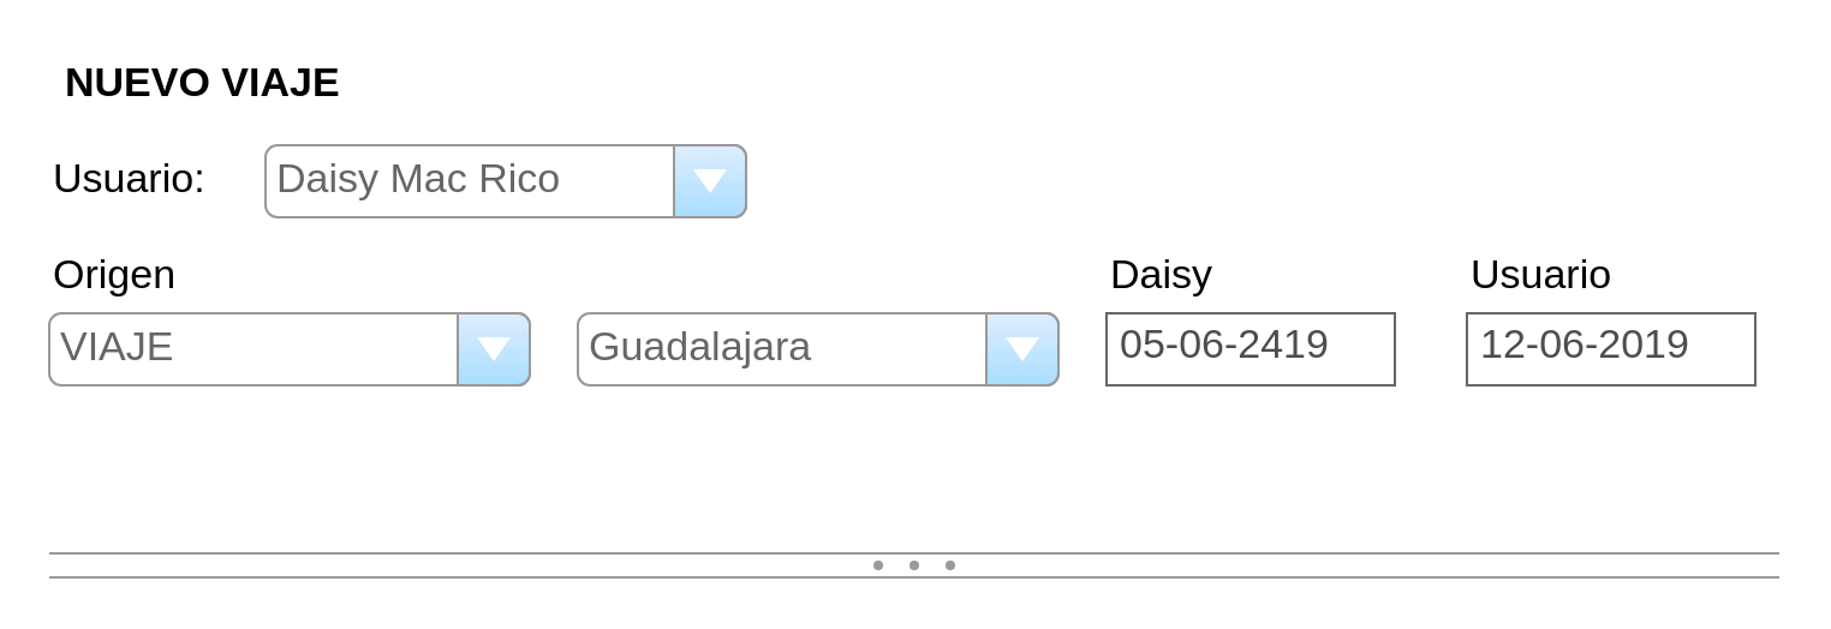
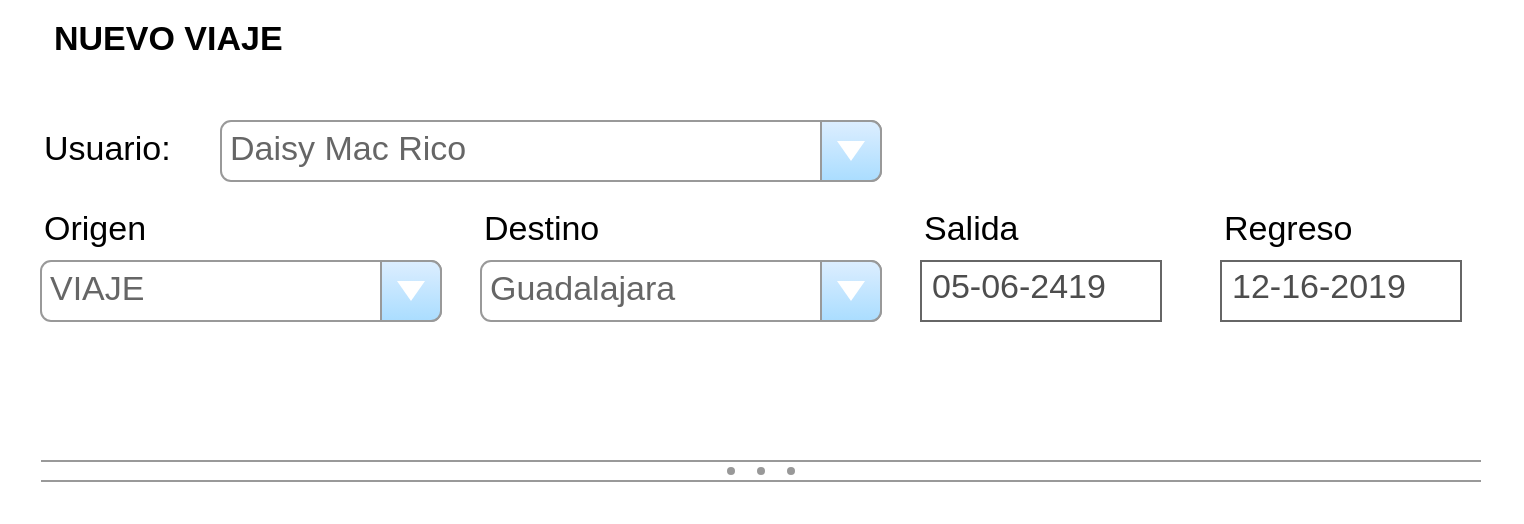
  <mxCell id="0" />
  <mxCell id="1" parent="0" />
- <mxCell id="2" value="Daisy Mac Rico" style="strokeWidth=1;shadow=0;dashed=0;align=center;html=1;shape=mxgraph.mockup.forms.comboBox;strokeColor=#999999;fillColor=#ddeeff;align=left;fillColor2=#aaddff;mainText=;fontColor=#666666;fontSize=17;spacingLeft=3;" vertex="1" parent="1"><mxGeometry x="110" y="60" width="200" height="30" as="geometry" /></mxCell>
+ <mxCell id="2" value="Daisy Mac Rico" style="strokeWidth=1;shadow=0;dashed=0;align=center;html=1;shape=mxgraph.mockup.forms.comboBox;strokeColor=#999999;fillColor=#ddeeff;align=left;fillColor2=#aaddff;mainText=;fontColor=#666666;fontSize=17;spacingLeft=3;" vertex="1" parent="1"><mxGeometry x="110" y="60" width="330" height="30" as="geometry" /></mxCell>
  <mxCell id="3" value="&lt;span style=&quot;font-weight: normal&quot;&gt;Usuario:&lt;/span&gt;" style="shape=rectangle;strokeColor=none;fillColor=none;linkText=;fontSize=17;fontColor=#000000;fontStyle=1;html=1;align=left;" vertex="1" parent="1"><mxGeometry x="20" y="60" width="80" height="30" as="geometry" /></mxCell>
- <mxCell id="4" value="NUEVO VIAJE" style="shape=rectangle;strokeColor=none;fillColor=none;linkText=;fontSize=17;fontColor=#000000;fontStyle=1;html=1;align=left;" vertex="1" parent="1"><mxGeometry x="25" y="20" width="150" height="30" as="geometry" /></mxCell>
+ <mxCell id="4" value="NUEVO VIAJE" style="shape=rectangle;strokeColor=none;fillColor=none;linkText=;fontSize=17;fontColor=#000000;fontStyle=1;html=1;align=left;" vertex="1" parent="1"><mxGeometry x="25" y="5" width="150" height="30" as="geometry" /></mxCell>
  <mxCell id="5" value="VIAJE" style="strokeWidth=1;shadow=0;dashed=0;align=center;html=1;shape=mxgraph.mockup.forms.comboBox;strokeColor=#999999;fillColor=#ddeeff;align=left;fillColor2=#aaddff;mainText=;fontColor=#666666;fontSize=17;spacingLeft=3;" vertex="1" parent="1"><mxGeometry x="20" y="130" width="200" height="30" as="geometry" /></mxCell>
- <mxCell id="6" value="&lt;span style=&quot;font-weight: normal&quot;&gt;Daisy&lt;/span&gt;" style="shape=rectangle;strokeColor=none;fillColor=none;linkText=;fontSize=17;fontColor=#000000;fontStyle=1;html=1;align=left;" vertex="1" parent="1"><mxGeometry x="460" y="100" width="130" height="30" as="geometry" /></mxCell>
+ <mxCell id="6" value="&lt;span style=&quot;font-weight: normal&quot;&gt;Salida&lt;/span&gt;" style="shape=rectangle;strokeColor=none;fillColor=none;linkText=;fontSize=17;fontColor=#000000;fontStyle=1;html=1;align=left;" vertex="1" parent="1"><mxGeometry x="460" y="100" width="130" height="30" as="geometry" /></mxCell>
  <mxCell id="7" value="05-06-2419" style="strokeWidth=1;shadow=0;dashed=0;align=center;html=1;shape=mxgraph.mockup.text.textBox;fillColor=#ffffff;fontColor=#4D4D4D;align=left;fontSize=17;spacingLeft=4;spacingTop=-3;strokeColor=#666666;mainText=" vertex="1" parent="1"><mxGeometry x="460" y="130" width="120" height="30" as="geometry" /></mxCell>
  <mxCell id="8" value="&lt;span style=&quot;font-weight: normal&quot;&gt;Origen&lt;/span&gt;" style="shape=rectangle;strokeColor=none;fillColor=none;linkText=;fontSize=17;fontColor=#000000;fontStyle=1;html=1;align=left;" vertex="1" parent="1"><mxGeometry x="20" y="100" width="130" height="30" as="geometry" /></mxCell>
  <mxCell id="9" value="" style="verticalLabelPosition=bottom;shadow=0;dashed=0;align=center;html=1;verticalAlign=top;strokeWidth=1;shape=mxgraph.mockup.forms.splitter;fillColor=#ffffff;strokeColor=#999999;fontColor=#B3B3B3;" vertex="1" parent="1"><mxGeometry x="20" y="230" width="720" height="10" as="geometry" /></mxCell>
  <mxCell id="10" value="Guadalajara" style="strokeWidth=1;shadow=0;dashed=0;align=center;html=1;shape=mxgraph.mockup.forms.comboBox;strokeColor=#999999;fillColor=#ddeeff;align=left;fillColor2=#aaddff;mainText=;fontColor=#666666;fontSize=17;spacingLeft=3;" vertex="1" parent="1"><mxGeometry x="240" y="130" width="200" height="30" as="geometry" /></mxCell>
- <mxCell id="12" value="&lt;span style=&quot;font-weight: normal&quot;&gt;Usuario&lt;/span&gt;" style="shape=rectangle;strokeColor=none;fillColor=none;linkText=;fontSize=17;fontColor=#000000;fontStyle=1;html=1;align=left;" vertex="1" parent="1"><mxGeometry x="610" y="100" width="130" height="30" as="geometry" /></mxCell>
- <mxCell id="13" value="12-06-2019" style="strokeWidth=1;shadow=0;dashed=0;align=center;html=1;shape=mxgraph.mockup.text.textBox;fillColor=#ffffff;fontColor=#4D4D4D;align=left;fontSize=17;spacingLeft=4;spacingTop=-3;strokeColor=#666666;mainText=" vertex="1" parent="1"><mxGeometry x="610" y="130" width="120" height="30" as="geometry" /></mxCell>
+ <mxCell id="11" value="&lt;span style=&quot;font-weight: normal&quot;&gt;Destino&lt;/span&gt;" style="shape=rectangle;strokeColor=none;fillColor=none;linkText=;fontSize=17;fontColor=#000000;fontStyle=1;html=1;align=left;" vertex="1" parent="1"><mxGeometry x="240" y="100" width="130" height="30" as="geometry" /></mxCell>
+ <mxCell id="12" value="&lt;span style=&quot;font-weight: normal&quot;&gt;Regreso&lt;/span&gt;" style="shape=rectangle;strokeColor=none;fillColor=none;linkText=;fontSize=17;fontColor=#000000;fontStyle=1;html=1;align=left;" vertex="1" parent="1"><mxGeometry x="610" y="100" width="130" height="30" as="geometry" /></mxCell>
+ <mxCell id="13" value="12-16-2019" style="strokeWidth=1;shadow=0;dashed=0;align=center;html=1;shape=mxgraph.mockup.text.textBox;fillColor=#ffffff;fontColor=#4D4D4D;align=left;fontSize=17;spacingLeft=4;spacingTop=-3;strokeColor=#666666;mainText=" vertex="1" parent="1"><mxGeometry x="610" y="130" width="120" height="30" as="geometry" /></mxCell>
